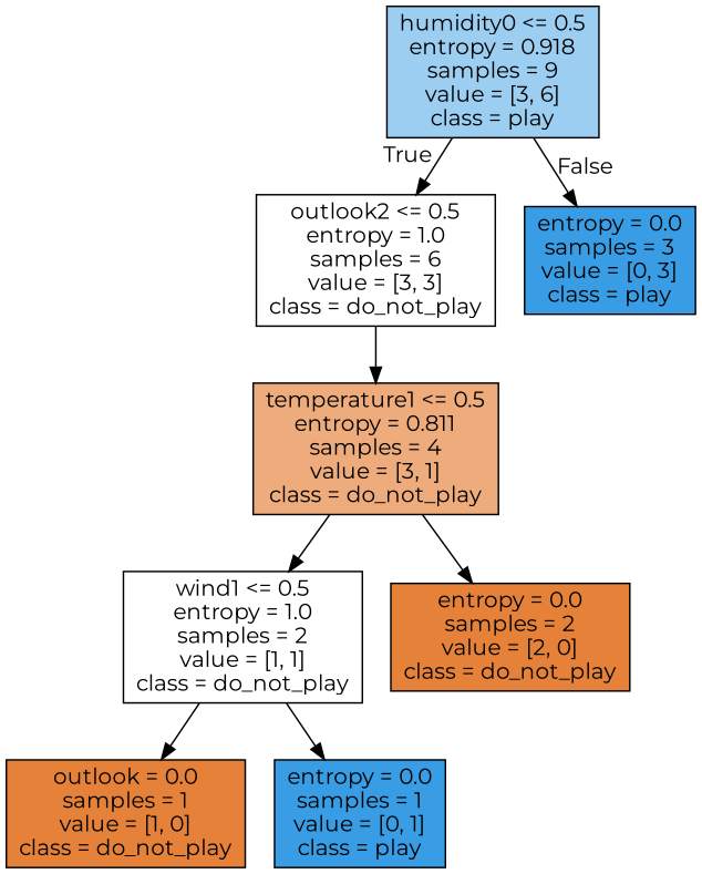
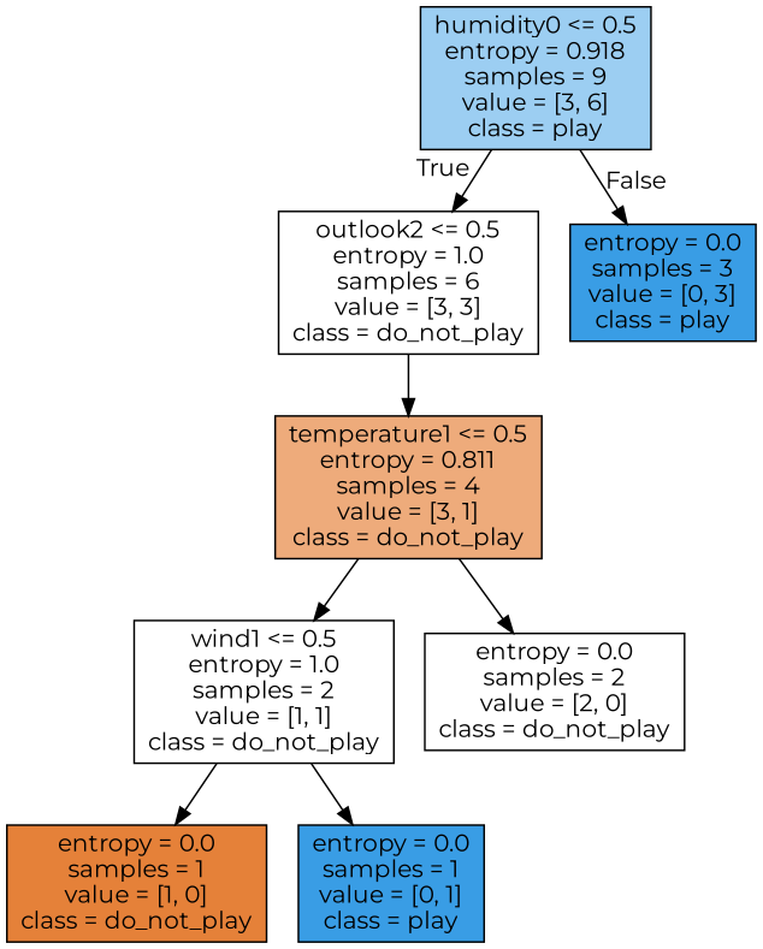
  digraph {
    fontname=Montserrat
    node [color=black fillcolor="#ffffff" fontname=Montserrat shape=box style=filled]
    edge [fontname=Montserrat]
    n1 [fillcolor="#9ccef2" label="humidity0 <= 0.5\nentropy = 0.918\nsamples = 9\nvalue = [3, 6]\nclass = play"]
    n2 [label="outlook2 <= 0.5\nentropy = 1.0\nsamples = 6\nvalue = [3, 3]\nclass = do_not_play"]
    n3 [fillcolor="#399de5" label="entropy = 0.0\nsamples = 3\nvalue = [0, 3]\nclass = play"]
    n4 [fillcolor="#eeab7b" label="temperature1 <= 0.5\nentropy = 0.811\nsamples = 4\nvalue = [3, 1]\nclass = do_not_play"]
    n5 [label="wind1 <= 0.5\nentropy = 1.0\nsamples = 2\nvalue = [1, 1]\nclass = do_not_play"]
-   n6 [fillcolor="#e58139" label="entropy = 0.0\nsamples = 2\nvalue = [2, 0]\nclass = do_not_play"]
-   n7 [fillcolor="#e58139" label="outlook = 0.0\nsamples = 1\nvalue = [1, 0]\nclass = do_not_play"]
+   n6 [label="entropy = 0.0\nsamples = 2\nvalue = [2, 0]\nclass = do_not_play"]
+   n7 [fillcolor="#e58139" label="entropy = 0.0\nsamples = 1\nvalue = [1, 0]\nclass = do_not_play"]
    n8 [fillcolor="#399de5" label="entropy = 0.0\nsamples = 1\nvalue = [0, 1]\nclass = play"]
    n1 -> n2 [headlabel=True labelangle=45 labeldistance=2.5]
    n1 -> n3 [headlabel=False labelangle=-45 labeldistance=2.5]
    n2 -> n4
    n4 -> n5
    n4 -> n6
    n5 -> n7
    n5 -> n8
  }
